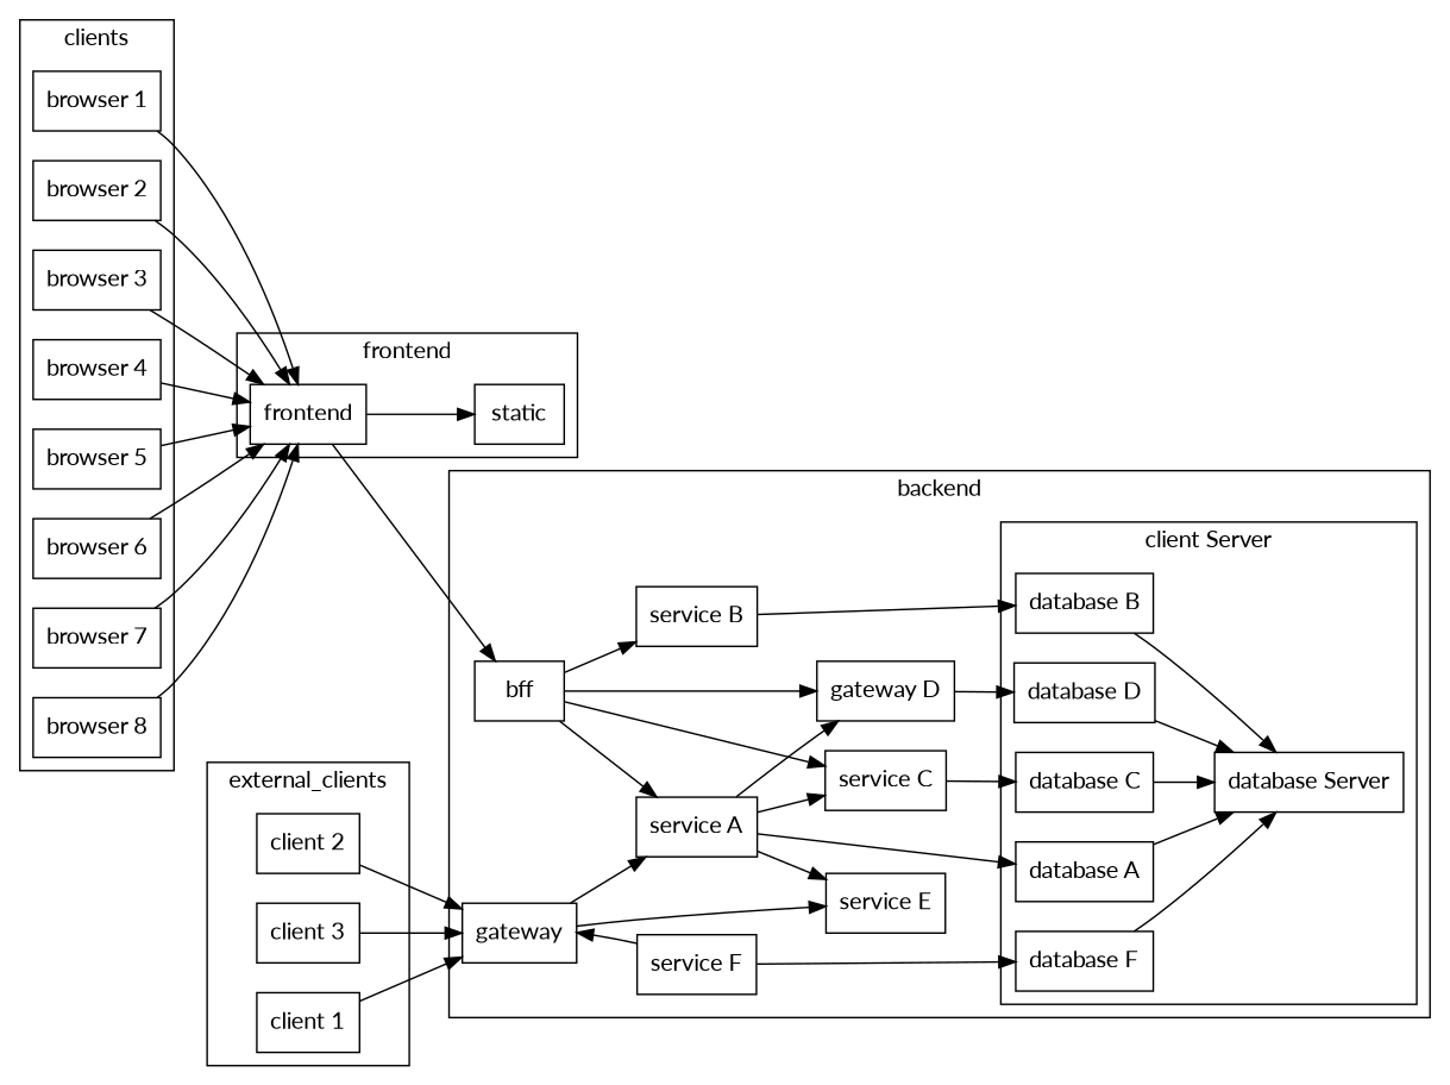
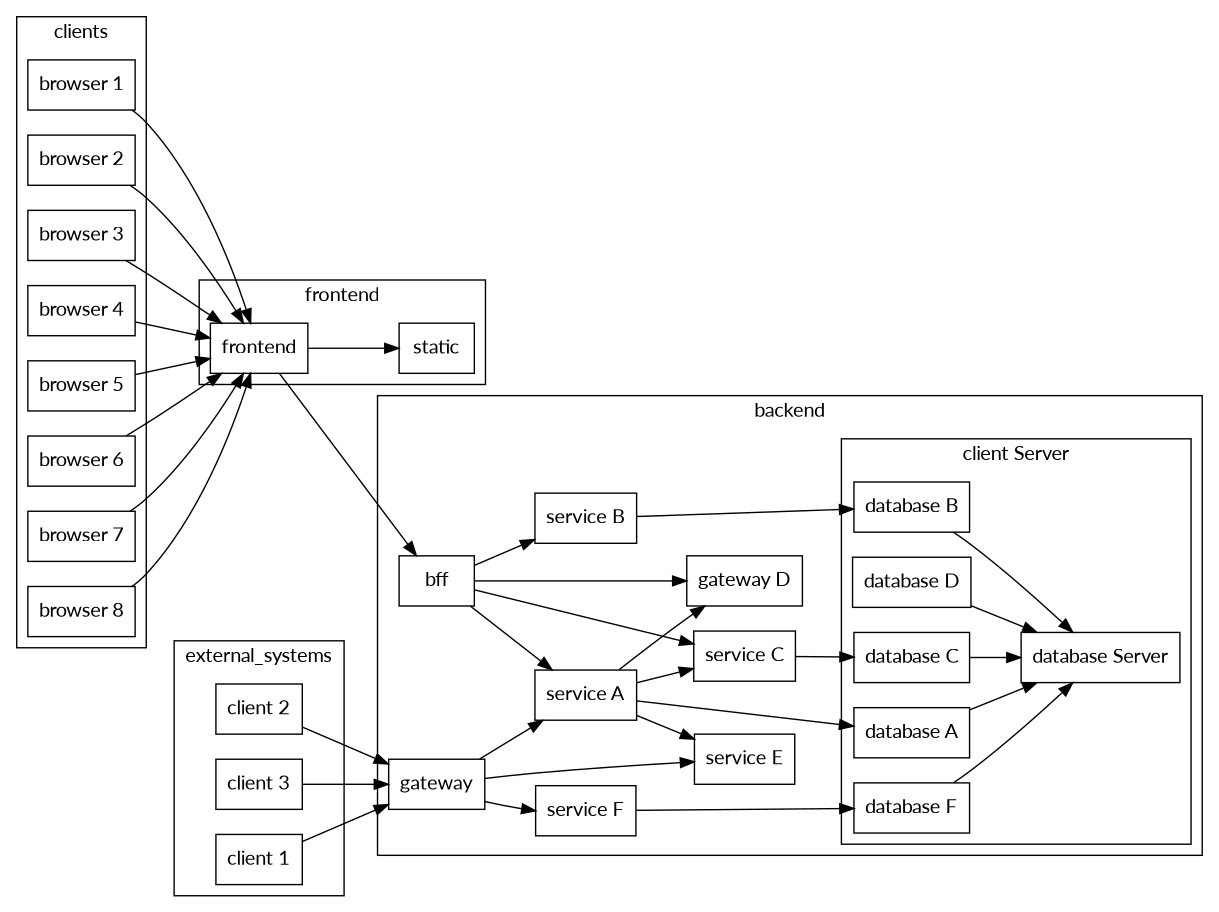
  digraph {
    fontname=Lato
    rankdir=LR
    node [fontname=Lato shape=box]
    edge [dirType=forward fontname=Lato]
    "database A"
    "database B"
    "database C"
    "database D"
    "database F"
    "database Server"
    bff
    "service A"
    "service B"
    "service C"
    n11 [label="gateway D"]
    gateway
    "service E"
    "service F"
    frontend
    static
    "client 1"
    "client 2"
    "client 3"
    "browser 1"
    "browser 2"
    "browser 3"
    "browser 4"
    "browser 5"
    "browser 6"
    "browser 7"
    "browser 8"
    subgraph cluster_1 {
      label=backend
      bff
      "service A"
      "service B"
      "service C"
      n11
      gateway
      "service E"
      "service F"
      subgraph cluster_2 {
        label="client Server"
        "database A"
        "database B"
        "database C"
        "database D"
        "database F"
        "database Server"
      }
    }
    subgraph cluster_3 {
      label=frontend
      frontend
      static
    }
    subgraph cluster_4 {
-     label=external_clients
+     label=external_systems
      "client 1"
      "client 2"
      "client 3"
    }
    subgraph cluster_5 {
      label=clients
      "browser 1"
      "browser 2"
      "browser 3"
      "browser 4"
      "browser 5"
      "browser 6"
      "browser 7"
      "browser 8"
    }
    "database A" -> "database Server"
    "database B" -> "database Server"
    "database C" -> "database Server"
    "database D" -> "database Server"
    "database F" -> "database Server"
    bff -> "service A"
    bff -> "service B"
    bff -> "service C"
    bff -> n11
    "service A" -> "database A"
    "service A" -> "service C"
    "service A" -> n11
    "service A" -> "service E"
    "service B" -> "database B"
    "service C" -> "database C"
-   n11 -> "database D"
    gateway -> "service A"
    gateway -> "service E"
-   "service F" -> gateway
+   gateway -> "service F"
    "service F" -> "database F"
    frontend -> bff
    frontend -> static
    "client 1" -> gateway
    "client 2" -> gateway
    "client 3" -> gateway
    "browser 1" -> frontend
    "browser 2" -> frontend
    "browser 3" -> frontend
    "browser 4" -> frontend
    "browser 5" -> frontend
    "browser 6" -> frontend
    "browser 7" -> frontend
    "browser 8" -> frontend
  }
